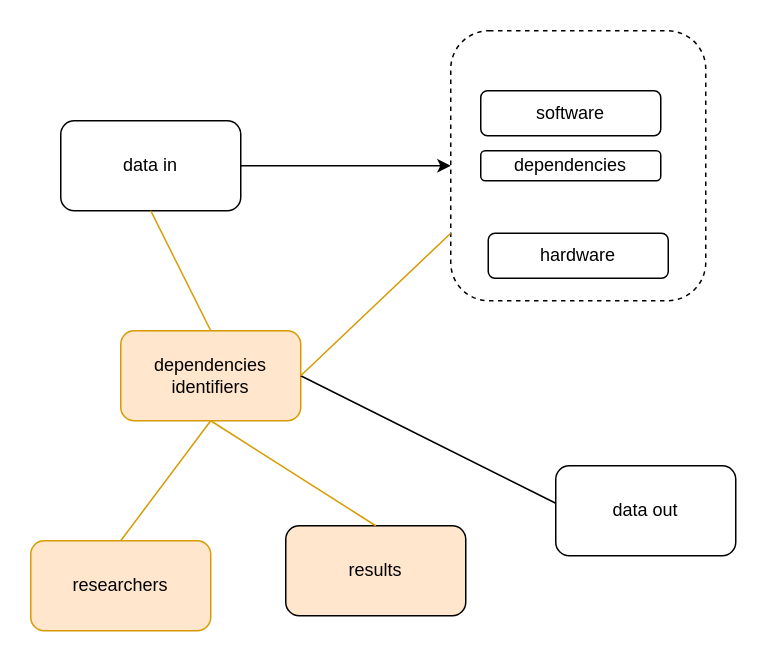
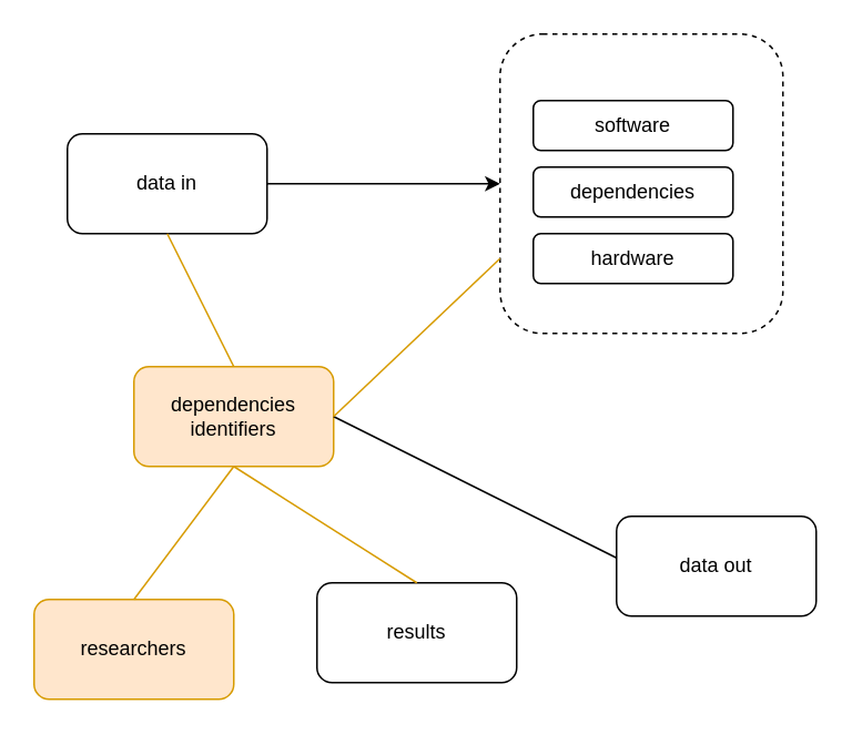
  <mxCell id="0" />
  <mxCell id="1" parent="0" />
  <mxCell id="2" value="" style="rounded=1;whiteSpace=wrap;html=1;dashed=1;" vertex="1" parent="1"><mxGeometry x="300" y="20" width="170" height="180" as="geometry" /></mxCell>
  <mxCell id="3" value="" style="edgeStyle=orthogonalEdgeStyle;rounded=0;orthogonalLoop=1;jettySize=auto;html=1;entryX=0;entryY=0.5;entryDx=0;entryDy=0;" edge="1" parent="1" source="4" target="2"><mxGeometry relative="1" as="geometry"><mxPoint x="240" y="110" as="targetPoint" /></mxGeometry></mxCell>
  <mxCell id="4" value="data in" style="rounded=1;whiteSpace=wrap;html=1;" vertex="1" parent="1"><mxGeometry x="40" y="80" width="120" height="60" as="geometry" /></mxCell>
  <mxCell id="5" value="software" style="rounded=1;whiteSpace=wrap;html=1;" vertex="1" parent="1"><mxGeometry x="320" y="60" width="120" height="30" as="geometry" /></mxCell>
- <mxCell id="6" value="dependencies" style="rounded=1;whiteSpace=wrap;html=1;" vertex="1" parent="1"><mxGeometry x="320" y="100" width="120" height="20" as="geometry" /></mxCell>
- <mxCell id="7" value="hardware" style="rounded=1;whiteSpace=wrap;html=1;" vertex="1" parent="1"><mxGeometry x="325" y="155" width="120" height="30" as="geometry" /></mxCell>
+ <mxCell id="6" value="dependencies" style="rounded=1;whiteSpace=wrap;html=1;" vertex="1" parent="1"><mxGeometry x="320" y="100" width="120" height="30" as="geometry" /></mxCell>
+ <mxCell id="7" value="hardware" style="rounded=1;whiteSpace=wrap;html=1;" vertex="1" parent="1"><mxGeometry x="320" y="140" width="120" height="30" as="geometry" /></mxCell>
  <mxCell id="8" value="dependencies&lt;br&gt;identifiers" style="rounded=1;whiteSpace=wrap;html=1;fillColor=#ffe6cc;strokeColor=#d79b00;" vertex="1" parent="1"><mxGeometry x="80" y="220" width="120" height="60" as="geometry" /></mxCell>
  <mxCell id="9" value="researchers" style="rounded=1;whiteSpace=wrap;html=1;fillColor=#ffe6cc;strokeColor=#d79b00;" vertex="1" parent="1"><mxGeometry x="20" y="360" width="120" height="60" as="geometry" /></mxCell>
  <mxCell id="10" value="data out" style="rounded=1;whiteSpace=wrap;html=1;" vertex="1" parent="1"><mxGeometry x="370" y="310" width="120" height="60" as="geometry" /></mxCell>
  <mxCell id="11" value="" style="endArrow=none;html=1;strokeColor=#d79b00;exitX=0.5;exitY=0;exitDx=0;exitDy=0;fillColor=#ffe6cc;" edge="1" parent="1" source="9"><mxGeometry width="50" height="50" relative="1" as="geometry"><mxPoint x="90" y="330" as="sourcePoint" /><mxPoint x="140" y="280" as="targetPoint" /></mxGeometry></mxCell>
  <mxCell id="12" value="" style="endArrow=none;html=1;strokeColor=#d79b00;exitX=0.5;exitY=0;exitDx=0;exitDy=0;fillColor=#ffe6cc;" edge="1" parent="1" source="8"><mxGeometry width="50" height="50" relative="1" as="geometry"><mxPoint x="50" y="190" as="sourcePoint" /><mxPoint x="100" y="140" as="targetPoint" /></mxGeometry></mxCell>
  <mxCell id="13" value="" style="endArrow=none;html=1;strokeColor=#000000;exitX=1;exitY=0.5;exitDx=0;exitDy=0;" edge="1" parent="1" source="8"><mxGeometry width="50" height="50" relative="1" as="geometry"><mxPoint x="320" y="385" as="sourcePoint" /><mxPoint x="370" y="335" as="targetPoint" /></mxGeometry></mxCell>
- <mxCell id="14" value="results" style="rounded=1;whiteSpace=wrap;html=1;fillColor=#ffe6cc;" vertex="1" parent="1"><mxGeometry x="190" y="350" width="120" height="60" as="geometry" /></mxCell>
+ <mxCell id="14" value="results" style="rounded=1;whiteSpace=wrap;html=1;" vertex="1" parent="1"><mxGeometry x="190" y="350" width="120" height="60" as="geometry" /></mxCell>
  <mxCell id="15" value="" style="endArrow=none;html=1;strokeColor=#d79b00;entryX=0.5;entryY=1;entryDx=0;entryDy=0;fillColor=#ffe6cc;" edge="1" parent="1" target="8"><mxGeometry width="50" height="50" relative="1" as="geometry"><mxPoint x="250" y="350" as="sourcePoint" /><mxPoint x="300" y="300" as="targetPoint" /></mxGeometry></mxCell>
  <mxCell id="16" value="" style="endArrow=none;html=1;strokeColor=#d79b00;entryX=0;entryY=0.75;entryDx=0;entryDy=0;fillColor=#ffe6cc;" edge="1" parent="1" target="2"><mxGeometry width="50" height="50" relative="1" as="geometry"><mxPoint x="200" y="250" as="sourcePoint" /><mxPoint x="250" y="200" as="targetPoint" /></mxGeometry></mxCell>
